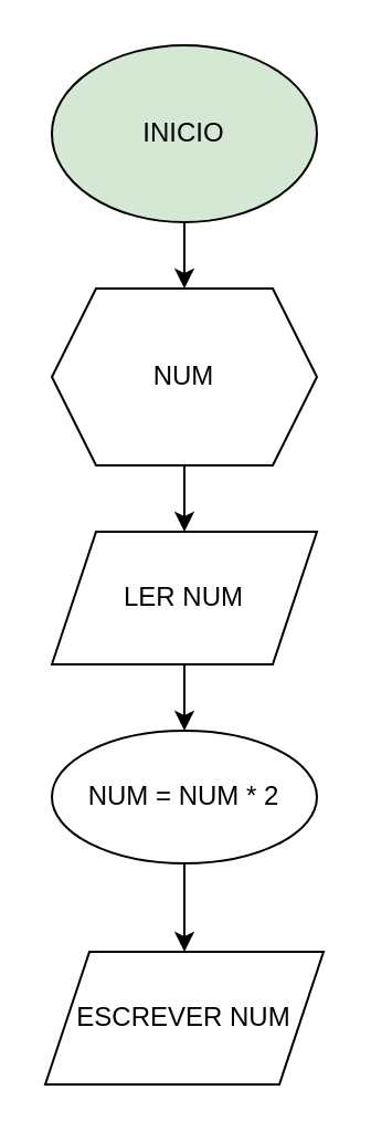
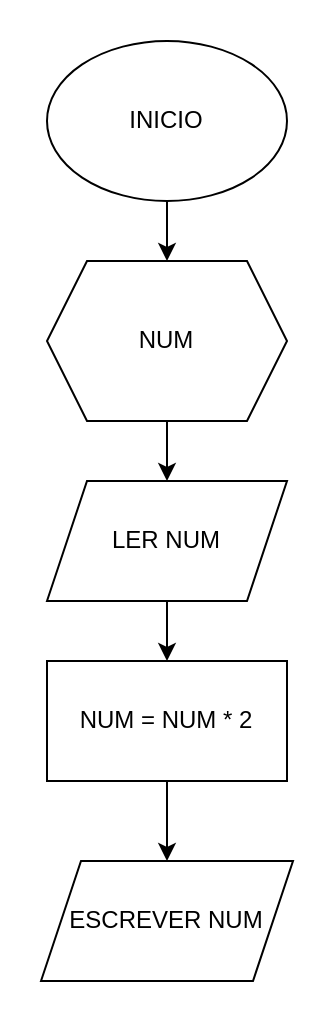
  <mxCell id="0" />
  <mxCell id="1" parent="0" />
  <mxCell id="2" value="" style="edgeStyle=orthogonalEdgeStyle;rounded=0;orthogonalLoop=1;jettySize=auto;html=1;" edge="1" parent="1" source="3" target="5"><mxGeometry relative="1" as="geometry" /></mxCell>
- <mxCell id="3" value="INICIO" style="ellipse;whiteSpace=wrap;html=1;fillColor=#d5e8d4;" vertex="1" parent="1"><mxGeometry x="23" y="20" width="120" height="80" as="geometry" /></mxCell>
+ <mxCell id="3" value="INICIO" style="ellipse;whiteSpace=wrap;html=1;" vertex="1" parent="1"><mxGeometry x="23" y="20" width="120" height="80" as="geometry" /></mxCell>
  <mxCell id="4" value="" style="edgeStyle=orthogonalEdgeStyle;rounded=0;orthogonalLoop=1;jettySize=auto;html=1;" edge="1" parent="1" source="5" target="7"><mxGeometry relative="1" as="geometry" /></mxCell>
  <mxCell id="5" value="NUM" style="shape=hexagon;perimeter=hexagonPerimeter2;whiteSpace=wrap;html=1;fixedSize=1;" vertex="1" parent="1"><mxGeometry x="23" y="130" width="120" height="80" as="geometry" /></mxCell>
  <mxCell id="6" value="" style="edgeStyle=orthogonalEdgeStyle;rounded=0;orthogonalLoop=1;jettySize=auto;html=1;" edge="1" parent="1" source="7" target="9"><mxGeometry relative="1" as="geometry" /></mxCell>
  <mxCell id="7" value="LER NUM" style="shape=parallelogram;perimeter=parallelogramPerimeter;whiteSpace=wrap;html=1;fixedSize=1;" vertex="1" parent="1"><mxGeometry x="23" y="240" width="120" height="60" as="geometry" /></mxCell>
  <mxCell id="8" value="" style="edgeStyle=orthogonalEdgeStyle;rounded=0;orthogonalLoop=1;jettySize=auto;html=1;" edge="1" parent="1" source="9" target="10"><mxGeometry relative="1" as="geometry" /></mxCell>
- <mxCell id="9" value="NUM = NUM * 2" style="ellipse;whiteSpace=wrap;html=1;" vertex="1" parent="1"><mxGeometry x="23" y="330" width="120" height="60" as="geometry" /></mxCell>
+ <mxCell id="9" value="NUM = NUM * 2" style="rounded=0;whiteSpace=wrap;html=1;" vertex="1" parent="1"><mxGeometry x="23" y="330" width="120" height="60" as="geometry" /></mxCell>
  <mxCell id="10" value="ESCREVER NUM" style="shape=parallelogram;perimeter=parallelogramPerimeter;whiteSpace=wrap;html=1;fixedSize=1;" vertex="1" parent="1"><mxGeometry x="20" y="430" width="126" height="60" as="geometry" /></mxCell>
